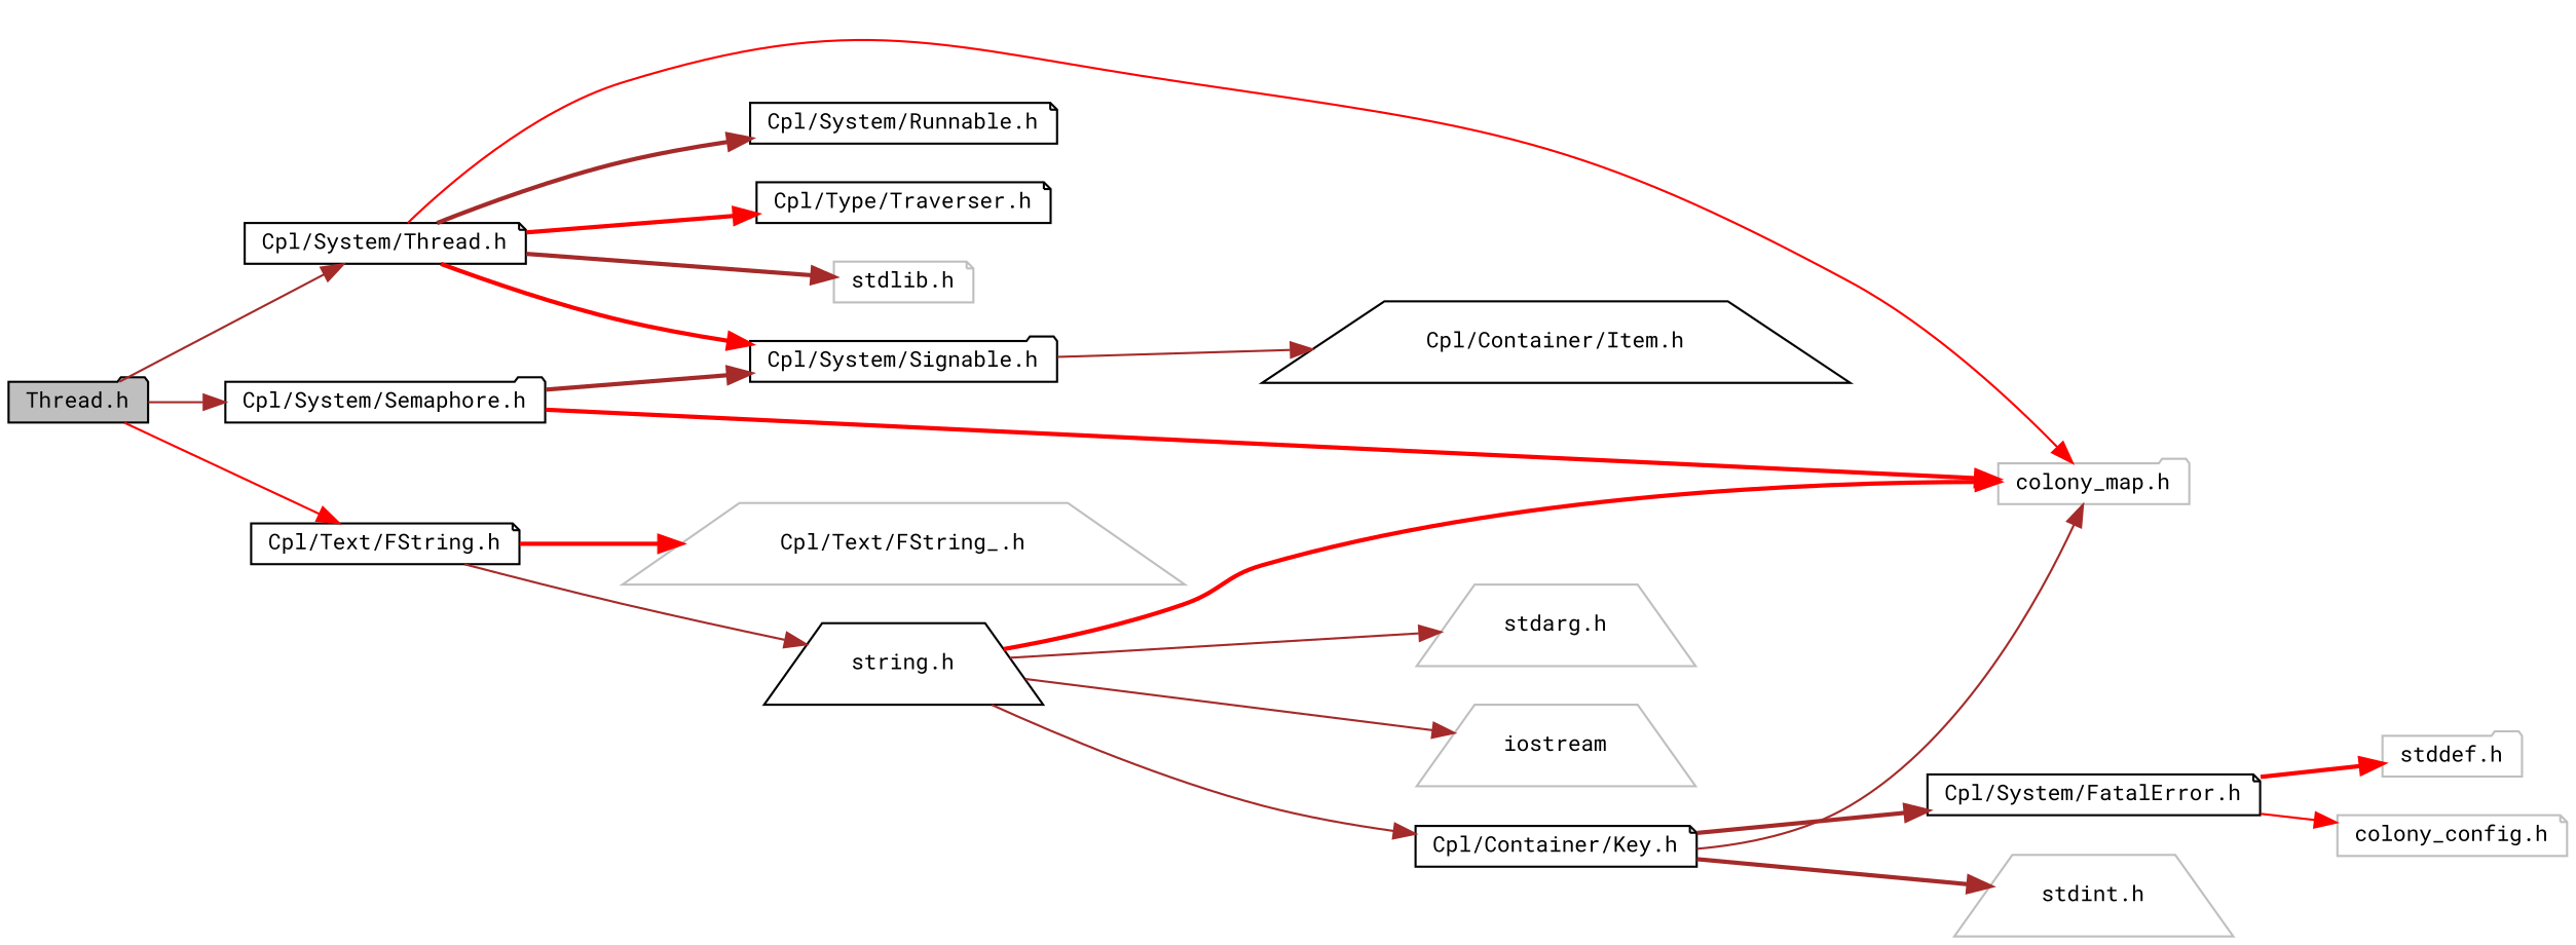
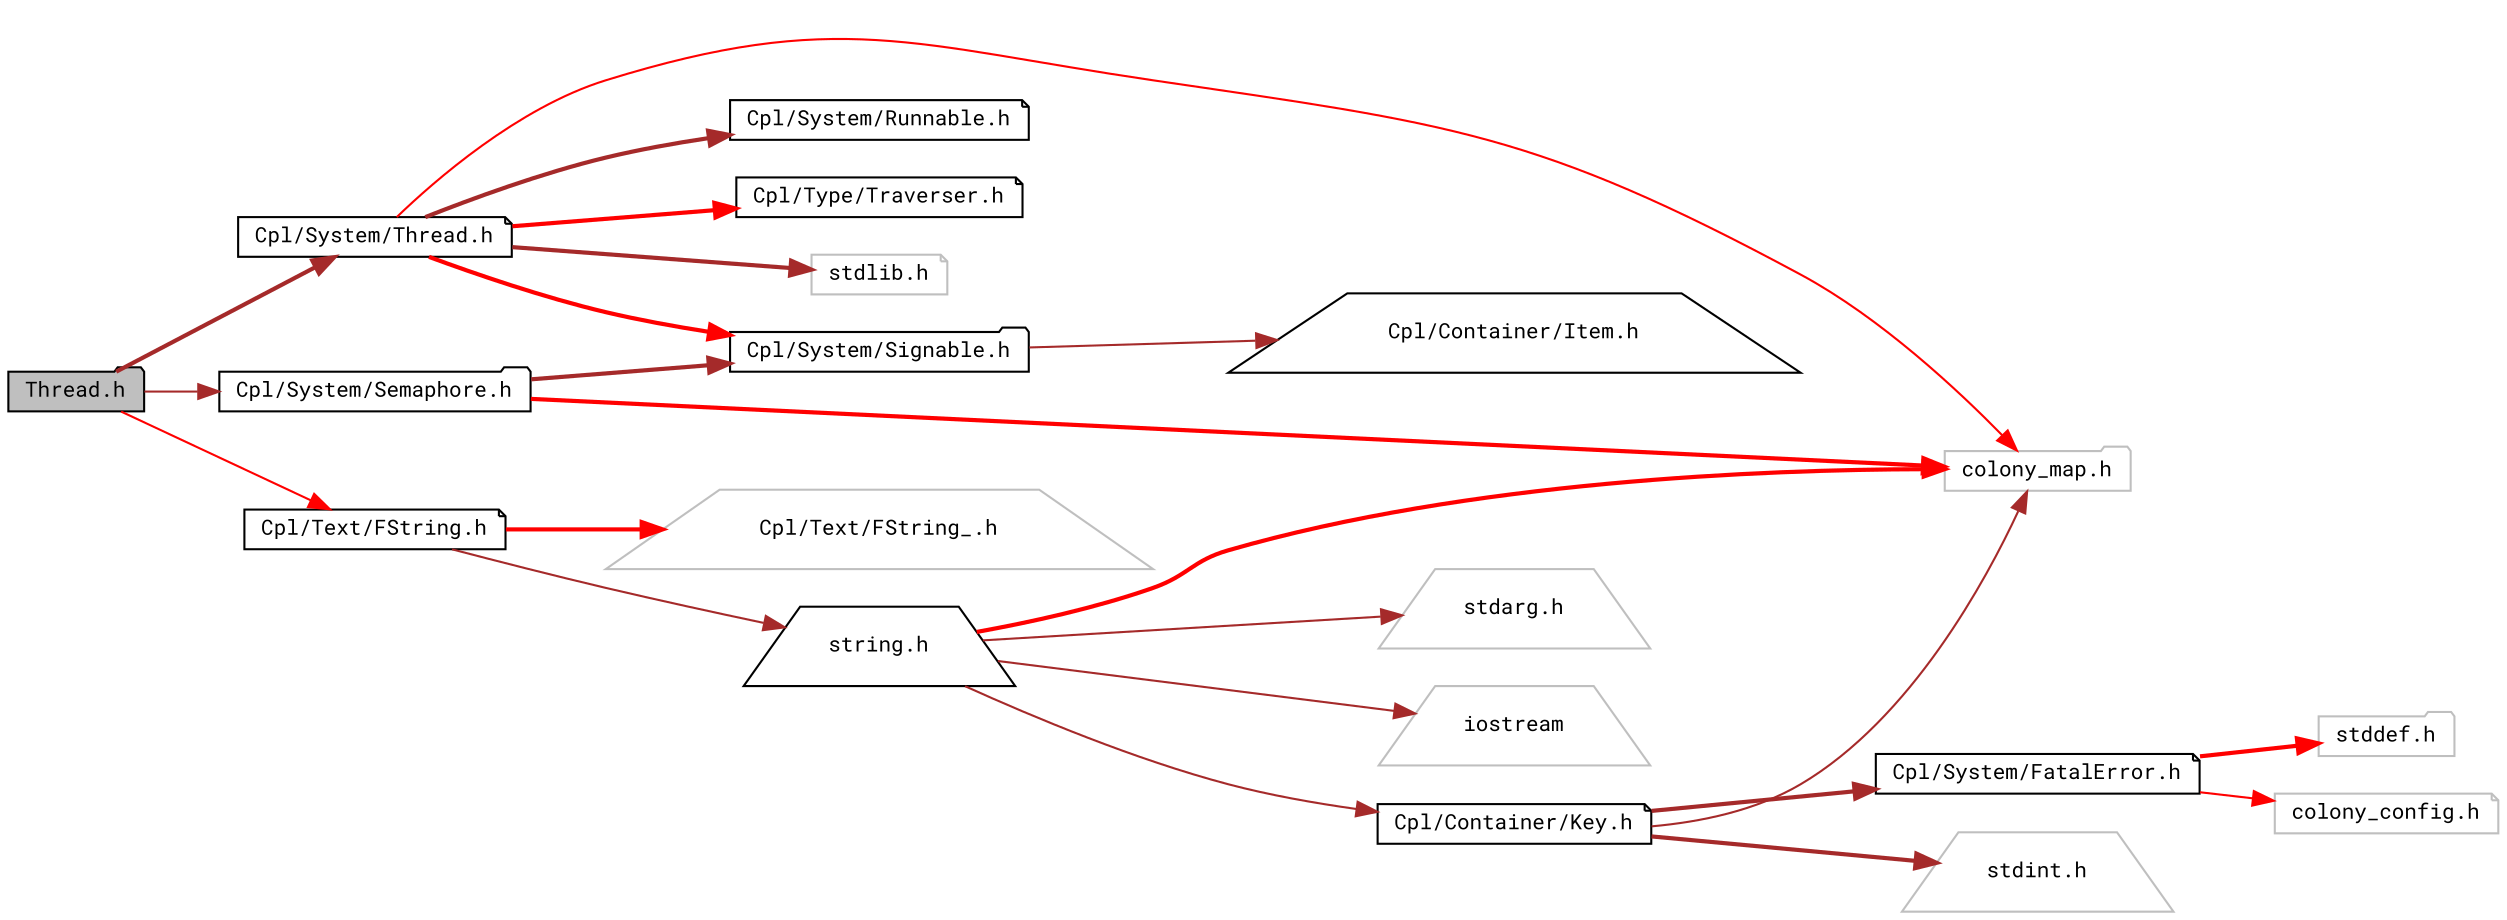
  digraph {
    fontname="Roboto Mono"
    rankdir=LR
    node [color=black fillcolor=white fontname="Roboto Mono" fontsize=10 shape=note style=filled]
    edge [color=brown fontname="Roboto Mono" fontsize=10 labelfontname=Helvetica labelfontsize=10 style=solid]
    n1 [fillcolor=grey75 fontcolor=black height=0.2 label="Thread.h" shape=folder width=0.4]
    n2 [height=0.2 label="Cpl/System/Thread.h" width=0.4]
    n3 [height=0.2 label="Cpl/System/Semaphore.h" shape=folder width=0.4]
    n4 [height=0.2 label="Cpl/Text/FString.h" width=0.4]
    n5 [color=grey75 height=0.2 label="colony_map.h" shape=folder width=0.4]
    n6 [height=0.2 label="Cpl/System/Runnable.h" width=0.4]
    n7 [height=0.2 label="Cpl/System/Signable.h" shape=folder width=0.4]
    n8 [height=0.2 label="Cpl/Type/Traverser.h" width=0.4]
    n9 [color=grey75 height=0.2 label="stdlib.h" width=0.4]
    n10 [color=grey75 height=0.2 label="Cpl/Text/FString_.h" shape=trapezium width=0.4]
    n11 [height=0.2 label="string.h" shape=trapezium width=0.4]
    n12 [height=0.2 label="Cpl/Container/Item.h" shape=trapezium width=0.4]
    n13 [color=grey75 height=0.2 label="stdarg.h" shape=trapezium width=0.4]
    n14 [color=grey75 height=0.2 label=iostream shape=trapezium width=0.4]
    n15 [height=0.2 label="Cpl/Container/Key.h" width=0.4]
    n16 [height=0.2 label="Cpl/System/FatalError.h" width=0.4]
    n17 [color=grey75 height=0.2 label="stdint.h" shape=trapezium width=0.4]
    n18 [color=grey75 height=0.2 label="stddef.h" shape=folder width=0.4]
    n19 [color=grey75 height=0.2 label="colony_config.h" width=0.4]
-   n1 -> n2
+   n1 -> n2 [style=bold]
    n1 -> n3
    n1 -> n4 [color=red]
    n2 -> n5 [color=red]
    n2 -> n6 [style=bold]
    n2 -> n7 [color=red style=bold]
    n2 -> n8 [color=red style=bold]
    n2 -> n9 [style=bold]
    n3 -> n5 [color=red style=bold]
    n3 -> n7 [style=bold]
    n4 -> n10 [color=red style=bold]
    n4 -> n11
    n7 -> n12
    n11 -> n5 [color=red style=bold]
    n11 -> n13
    n11 -> n14
    n11 -> n15
    n15 -> n5
    n15 -> n16 [style=bold]
    n15 -> n17 [style=bold]
    n16 -> n18 [color=red style=bold]
    n16 -> n19 [color=red]
  }
